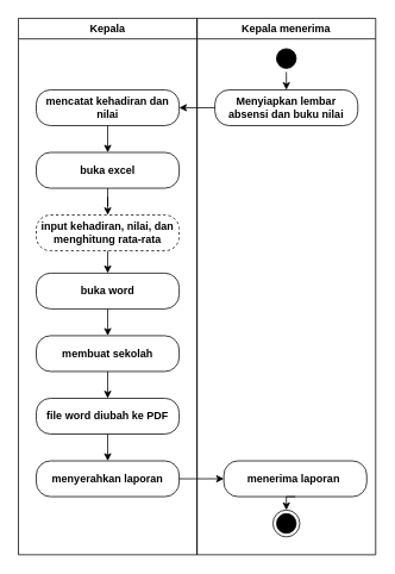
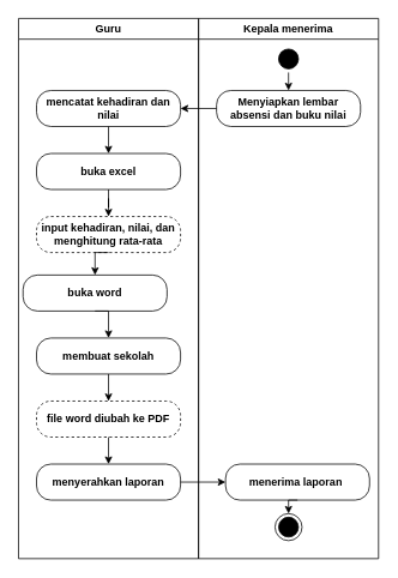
  <mxCell id="0" />
  <mxCell id="1" parent="0" />
- <mxCell id="2" value="Kepala" style="swimlane;rounded=0;align=center;verticalAlign=middle;fontFamily=Helvetica;fontSize=12;fontColor=light-dark(#000000,#000000);fillColor=none;gradientColor=none;strokeColor=light-dark(#000000,#000000);" vertex="1" parent="1"><mxGeometry x="20" y="20" width="200" height="600" as="geometry" /></mxCell>
+ <mxCell id="2" value="Guru" style="swimlane;rounded=0;align=center;verticalAlign=middle;fontFamily=Helvetica;fontSize=12;fontColor=light-dark(#000000,#000000);fillColor=none;gradientColor=none;strokeColor=light-dark(#000000,#000000);" vertex="1" parent="1"><mxGeometry x="20" y="20" width="200" height="600" as="geometry" /></mxCell>
  <mxCell id="3" style="edgeStyle=orthogonalEdgeStyle;shape=connector;rounded=0;orthogonalLoop=1;jettySize=auto;html=1;exitX=0.5;exitY=1;exitDx=0;exitDy=0;entryX=0.5;entryY=0;entryDx=0;entryDy=0;strokeColor=light-dark(#000000,#000000);align=center;verticalAlign=middle;fontFamily=Helvetica;fontSize=12;fontColor=light-dark(#000000,#000000);fontStyle=1;labelBackgroundColor=none;endArrow=classic;" edge="1" parent="2" source="4" target="6"><mxGeometry relative="1" as="geometry" /></mxCell>
  <mxCell id="4" value="mencatat kehadiran dan nilai" style="rounded=1;whiteSpace=wrap;html=1;arcSize=40;fontColor=light-dark(#000000,#000000);fillColor=none;strokeColor=light-dark(#000000,#000000);align=center;verticalAlign=middle;fontFamily=Helvetica;fontSize=12;fontStyle=1;labelBackgroundColor=none;" vertex="1" parent="2"><mxGeometry x="20" y="80" width="160" height="40" as="geometry" /></mxCell>
  <mxCell id="5" style="edgeStyle=orthogonalEdgeStyle;shape=connector;rounded=0;orthogonalLoop=1;jettySize=auto;html=1;exitX=0.5;exitY=1;exitDx=0;exitDy=0;strokeColor=light-dark(#000000,#000000);align=center;verticalAlign=middle;fontFamily=Helvetica;fontSize=12;fontColor=light-dark(#000000,#000000);fontStyle=1;labelBackgroundColor=none;endArrow=classic;" edge="1" parent="2" source="6" target="8"><mxGeometry relative="1" as="geometry" /></mxCell>
  <mxCell id="6" value="buka excel" style="rounded=1;whiteSpace=wrap;html=1;arcSize=40;fontColor=light-dark(#000000,#000000);fillColor=none;strokeColor=light-dark(#000000,#000000);align=center;verticalAlign=middle;fontFamily=Helvetica;fontSize=12;fontStyle=1;labelBackgroundColor=none;" vertex="1" parent="2"><mxGeometry x="20" y="150" width="160" height="40" as="geometry" /></mxCell>
  <mxCell id="7" style="edgeStyle=orthogonalEdgeStyle;shape=connector;rounded=0;orthogonalLoop=1;jettySize=auto;html=1;exitX=0.5;exitY=1;exitDx=0;exitDy=0;entryX=0.5;entryY=0;entryDx=0;entryDy=0;strokeColor=light-dark(#000000,#000000);align=center;verticalAlign=middle;fontFamily=Helvetica;fontSize=12;fontColor=light-dark(#000000,#000000);fontStyle=1;labelBackgroundColor=none;endArrow=classic;" edge="1" parent="2" source="8" target="10"><mxGeometry relative="1" as="geometry" /></mxCell>
  <mxCell id="8" value="input kehadiran, nilai, dan menghitung rata-rata" style="rounded=1;whiteSpace=wrap;html=1;arcSize=40;fontColor=light-dark(#000000,#000000);fillColor=none;strokeColor=light-dark(#000000,#000000);align=center;verticalAlign=middle;fontFamily=Helvetica;fontSize=12;fontStyle=1;labelBackgroundColor=none;dashed=1;" vertex="1" parent="2"><mxGeometry x="20" y="220" width="160" height="40" as="geometry" /></mxCell>
  <mxCell id="9" style="edgeStyle=orthogonalEdgeStyle;shape=connector;rounded=0;orthogonalLoop=1;jettySize=auto;html=1;exitX=0.5;exitY=1;exitDx=0;exitDy=0;entryX=0.5;entryY=0;entryDx=0;entryDy=0;strokeColor=light-dark(#000000,#000000);align=center;verticalAlign=middle;fontFamily=Helvetica;fontSize=12;fontColor=light-dark(#000000,#000000);fontStyle=1;labelBackgroundColor=none;endArrow=classic;" edge="1" parent="2" source="10" target="12"><mxGeometry relative="1" as="geometry" /></mxCell>
- <mxCell id="10" value="buka word" style="rounded=1;whiteSpace=wrap;html=1;arcSize=40;fontColor=light-dark(#000000,#000000);fillColor=none;strokeColor=light-dark(#000000,#000000);align=center;verticalAlign=middle;fontFamily=Helvetica;fontSize=12;fontStyle=1;labelBackgroundColor=none;" vertex="1" parent="2"><mxGeometry x="20" y="285" width="160" height="40" as="geometry" /></mxCell>
+ <mxCell id="10" value="buka word" style="rounded=1;whiteSpace=wrap;html=1;arcSize=40;fontColor=light-dark(#000000,#000000);fillColor=none;strokeColor=light-dark(#000000,#000000);align=center;verticalAlign=middle;fontFamily=Helvetica;fontSize=12;fontStyle=1;labelBackgroundColor=none;" vertex="1" parent="2"><mxGeometry x="5" y="285" width="160" height="40" as="geometry" /></mxCell>
  <mxCell id="11" style="edgeStyle=orthogonalEdgeStyle;shape=connector;rounded=0;orthogonalLoop=1;jettySize=auto;html=1;exitX=0.5;exitY=1;exitDx=0;exitDy=0;entryX=0.5;entryY=0;entryDx=0;entryDy=0;strokeColor=light-dark(#000000,#000000);align=center;verticalAlign=middle;fontFamily=Helvetica;fontSize=12;fontColor=light-dark(#000000,#000000);fontStyle=1;labelBackgroundColor=none;endArrow=classic;" edge="1" parent="2" source="12" target="14"><mxGeometry relative="1" as="geometry" /></mxCell>
  <mxCell id="12" value="membuat sekolah" style="rounded=1;whiteSpace=wrap;html=1;arcSize=40;fontColor=light-dark(#000000,#000000);fillColor=none;strokeColor=light-dark(#000000,#000000);align=center;verticalAlign=middle;fontFamily=Helvetica;fontSize=12;fontStyle=1;labelBackgroundColor=none;" vertex="1" parent="2"><mxGeometry x="20" y="355" width="160" height="40" as="geometry" /></mxCell>
  <mxCell id="13" style="edgeStyle=orthogonalEdgeStyle;shape=connector;rounded=0;orthogonalLoop=1;jettySize=auto;html=1;exitX=0.5;exitY=1;exitDx=0;exitDy=0;entryX=0.5;entryY=0;entryDx=0;entryDy=0;strokeColor=light-dark(#000000,#000000);align=center;verticalAlign=middle;fontFamily=Helvetica;fontSize=12;fontColor=light-dark(#000000,#000000);fontStyle=1;labelBackgroundColor=none;endArrow=classic;" edge="1" parent="2" source="14" target="15"><mxGeometry relative="1" as="geometry" /></mxCell>
- <mxCell id="14" value="file word diubah ke PDF" style="rounded=1;whiteSpace=wrap;html=1;arcSize=40;fontColor=light-dark(#000000,#000000);fillColor=none;strokeColor=light-dark(#000000,#000000);align=center;verticalAlign=middle;fontFamily=Helvetica;fontSize=12;fontStyle=1;labelBackgroundColor=none;" vertex="1" parent="2"><mxGeometry x="20" y="425" width="160" height="40" as="geometry" /></mxCell>
+ <mxCell id="14" value="file word diubah ke PDF" style="rounded=1;whiteSpace=wrap;html=1;arcSize=40;fontColor=light-dark(#000000,#000000);fillColor=none;strokeColor=light-dark(#000000,#000000);align=center;verticalAlign=middle;fontFamily=Helvetica;fontSize=12;fontStyle=1;labelBackgroundColor=none;dashed=1;" vertex="1" parent="2"><mxGeometry x="20" y="425" width="160" height="40" as="geometry" /></mxCell>
  <mxCell id="15" value="menyerahkan laporan" style="rounded=1;whiteSpace=wrap;html=1;arcSize=40;fontColor=light-dark(#000000,#000000);fillColor=none;strokeColor=light-dark(#000000,#000000);align=center;verticalAlign=middle;fontFamily=Helvetica;fontSize=12;fontStyle=1;labelBackgroundColor=none;" vertex="1" parent="2"><mxGeometry x="20" y="495" width="160" height="40" as="geometry" /></mxCell>
  <mxCell id="16" value="Kepala menerima" style="swimlane;rounded=0;strokeColor=light-dark(#000000,#000000);align=center;verticalAlign=middle;arcSize=40;fontFamily=Helvetica;fontSize=12;fontColor=light-dark(#000000,#000000);fontStyle=1;labelBackgroundColor=none;fillColor=none;" vertex="1" parent="1"><mxGeometry x="220" y="20" width="200" height="600" as="geometry" /></mxCell>
  <mxCell id="17" style="edgeStyle=orthogonalEdgeStyle;shape=connector;rounded=0;orthogonalLoop=1;jettySize=auto;html=1;exitX=0.5;exitY=1;exitDx=0;exitDy=0;entryX=0.5;entryY=0;entryDx=0;entryDy=0;strokeColor=light-dark(#000000,#000000);align=center;verticalAlign=middle;fontFamily=Helvetica;fontSize=12;fontColor=light-dark(#000000,#000000);fontStyle=1;labelBackgroundColor=none;endArrow=classic;" edge="1" parent="16" source="18" target="19"><mxGeometry relative="1" as="geometry" /></mxCell>
  <mxCell id="18" value="menerima laporan&amp;nbsp;" style="rounded=1;whiteSpace=wrap;html=1;arcSize=40;fontColor=light-dark(#000000,#000000);fillColor=none;strokeColor=light-dark(#000000,#000000);align=center;verticalAlign=middle;fontFamily=Helvetica;fontSize=12;fontStyle=1;labelBackgroundColor=none;" vertex="1" parent="16"><mxGeometry x="30" y="495" width="160" height="40" as="geometry" /></mxCell>
  <mxCell id="19" value="" style="ellipse;html=1;shape=endState;fillColor=light-dark(#000000,#000000);strokeColor=light-dark(#000000,#000000);rounded=0;align=center;verticalAlign=middle;arcSize=40;fontFamily=Helvetica;fontSize=12;fontColor=light-dark(#000000,#000000);fontStyle=1;labelBackgroundColor=none;" vertex="1" parent="16"><mxGeometry x="85" y="550" width="30" height="30" as="geometry" /></mxCell>
  <mxCell id="20" style="edgeStyle=orthogonalEdgeStyle;shape=connector;rounded=0;orthogonalLoop=1;jettySize=auto;html=1;exitX=0.5;exitY=1;exitDx=0;exitDy=0;entryX=0.5;entryY=0;entryDx=0;entryDy=0;strokeColor=light-dark(#000000,#000000);align=center;verticalAlign=middle;fontFamily=Helvetica;fontSize=12;fontColor=light-dark(#000000,#000000);fontStyle=1;labelBackgroundColor=none;endArrow=classic;" edge="1" parent="16" source="21" target="22"><mxGeometry relative="1" as="geometry" /></mxCell>
  <mxCell id="21" value="" style="ellipse;html=1;shape=startState;fillColor=light-dark(#000000,#000000);strokeColor=light-dark(#000000,#000000);rounded=1;align=center;verticalAlign=middle;arcSize=40;fontFamily=Helvetica;fontSize=12;fontColor=light-dark(#000000,#000000);fontStyle=1;labelBackgroundColor=none;" vertex="1" parent="16"><mxGeometry x="85" y="30" width="30" height="30" as="geometry" /></mxCell>
  <mxCell id="22" value="Menyiapkan lembar absensi dan buku nilai" style="rounded=1;whiteSpace=wrap;html=1;arcSize=40;fontColor=light-dark(#000000,#000000);fillColor=none;strokeColor=light-dark(#000000,#000000);align=center;verticalAlign=middle;fontFamily=Helvetica;fontSize=12;fontStyle=1;labelBackgroundColor=none;" vertex="1" parent="16"><mxGeometry x="20" y="80" width="160" height="40" as="geometry" /></mxCell>
  <mxCell id="23" style="edgeStyle=orthogonalEdgeStyle;shape=connector;rounded=0;orthogonalLoop=1;jettySize=auto;html=1;exitX=1;exitY=0.5;exitDx=0;exitDy=0;strokeColor=light-dark(#000000,#000000);align=center;verticalAlign=middle;fontFamily=Helvetica;fontSize=12;fontColor=light-dark(#000000,#000000);fontStyle=1;labelBackgroundColor=none;endArrow=classic;" edge="1" parent="1" source="15" target="18"><mxGeometry relative="1" as="geometry" /></mxCell>
  <mxCell id="24" style="edgeStyle=orthogonalEdgeStyle;shape=connector;rounded=0;orthogonalLoop=1;jettySize=auto;html=1;exitX=0;exitY=0.5;exitDx=0;exitDy=0;strokeColor=light-dark(#000000,#000000);align=center;verticalAlign=middle;fontFamily=Helvetica;fontSize=12;fontColor=light-dark(#000000,#000000);fontStyle=1;labelBackgroundColor=none;endArrow=classic;" edge="1" parent="1" source="22" target="4"><mxGeometry relative="1" as="geometry" /></mxCell>
